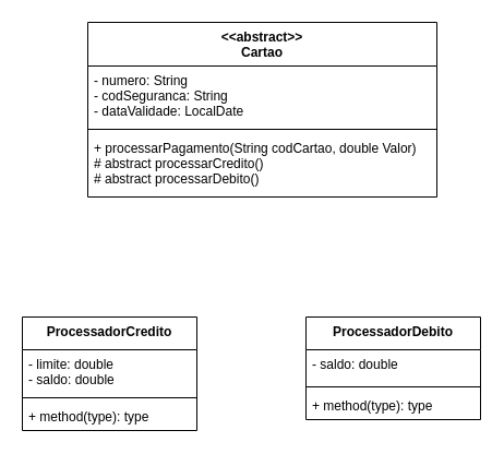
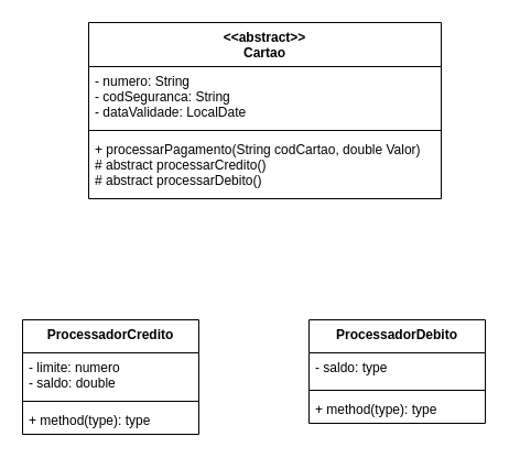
  <mxCell id="0" />
  <mxCell id="1" parent="0" />
  <mxCell id="2" value="&lt;&lt;abstract&gt;&gt;&#10;Cartao" style="swimlane;fontStyle=1;align=center;verticalAlign=top;childLayout=stackLayout;horizontal=1;startSize=40;horizontalStack=0;resizeParent=1;resizeParentMax=0;resizeLast=0;collapsible=1;marginBottom=0;" vertex="1" parent="1"><mxGeometry x="80" y="20" width="320" height="160" as="geometry" /></mxCell>
  <mxCell id="3" value="- numero: String&#10;- codSeguranca: String&#10;- dataValidade: LocalDate" style="text;strokeColor=none;fillColor=none;align=left;verticalAlign=top;spacingLeft=4;spacingRight=4;overflow=hidden;rotatable=0;points=[[0,0.5],[1,0.5]];portConstraint=eastwest;" vertex="1" parent="2"><mxGeometry y="40" width="320" height="54" as="geometry" /></mxCell>
  <mxCell id="4" value="" style="line;strokeWidth=1;fillColor=none;align=left;verticalAlign=middle;spacingTop=-1;spacingLeft=3;spacingRight=3;rotatable=0;labelPosition=right;points=[];portConstraint=eastwest;" vertex="1" parent="2"><mxGeometry y="94" width="320" height="8" as="geometry" /></mxCell>
  <mxCell id="5" value="+ processarPagamento(String codCartao, double Valor)&#10;# abstract processarCredito()&#10;# abstract processarDebito()" style="text;strokeColor=none;fillColor=none;align=left;verticalAlign=top;spacingLeft=4;spacingRight=4;overflow=hidden;rotatable=0;points=[[0,0.5],[1,0.5]];portConstraint=eastwest;" vertex="1" parent="2"><mxGeometry y="102" width="320" height="58" as="geometry" /></mxCell>
  <mxCell id="6" value="ProcessadorCredito" style="swimlane;fontStyle=1;align=center;verticalAlign=top;childLayout=stackLayout;horizontal=1;startSize=30;horizontalStack=0;resizeParent=1;resizeParentMax=0;resizeLast=0;collapsible=1;marginBottom=0;" vertex="1" parent="1"><mxGeometry x="20" y="290" width="160" height="104" as="geometry" /></mxCell>
- <mxCell id="7" value="- limite: double&#10;- saldo: double" style="text;strokeColor=none;fillColor=none;align=left;verticalAlign=top;spacingLeft=4;spacingRight=4;overflow=hidden;rotatable=0;points=[[0,0.5],[1,0.5]];portConstraint=eastwest;" vertex="1" parent="6"><mxGeometry y="30" width="160" height="40" as="geometry" /></mxCell>
+ <mxCell id="7" value="- limite: numero&#10;- saldo: double" style="text;strokeColor=none;fillColor=none;align=left;verticalAlign=top;spacingLeft=4;spacingRight=4;overflow=hidden;rotatable=0;points=[[0,0.5],[1,0.5]];portConstraint=eastwest;" vertex="1" parent="6"><mxGeometry y="30" width="160" height="40" as="geometry" /></mxCell>
  <mxCell id="8" value="" style="line;strokeWidth=1;fillColor=none;align=left;verticalAlign=middle;spacingTop=-1;spacingLeft=3;spacingRight=3;rotatable=0;labelPosition=right;points=[];portConstraint=eastwest;" vertex="1" parent="6"><mxGeometry y="70" width="160" height="8" as="geometry" /></mxCell>
  <mxCell id="9" value="+ method(type): type" style="text;strokeColor=none;fillColor=none;align=left;verticalAlign=top;spacingLeft=4;spacingRight=4;overflow=hidden;rotatable=0;points=[[0,0.5],[1,0.5]];portConstraint=eastwest;" vertex="1" parent="6"><mxGeometry y="78" width="160" height="26" as="geometry" /></mxCell>
  <mxCell id="10" value="ProcessadorDebito" style="swimlane;fontStyle=1;align=center;verticalAlign=top;childLayout=stackLayout;horizontal=1;startSize=30;horizontalStack=0;resizeParent=1;resizeParentMax=0;resizeLast=0;collapsible=1;marginBottom=0;" vertex="1" parent="1"><mxGeometry x="280" y="290" width="160" height="94" as="geometry" /></mxCell>
- <mxCell id="11" value="- saldo: double" style="text;strokeColor=none;fillColor=none;align=left;verticalAlign=top;spacingLeft=4;spacingRight=4;overflow=hidden;rotatable=0;points=[[0,0.5],[1,0.5]];portConstraint=eastwest;" vertex="1" parent="10"><mxGeometry y="30" width="160" height="30" as="geometry" /></mxCell>
+ <mxCell id="11" value="- saldo: type" style="text;strokeColor=none;fillColor=none;align=left;verticalAlign=top;spacingLeft=4;spacingRight=4;overflow=hidden;rotatable=0;points=[[0,0.5],[1,0.5]];portConstraint=eastwest;" vertex="1" parent="10"><mxGeometry y="30" width="160" height="30" as="geometry" /></mxCell>
  <mxCell id="12" value="" style="line;strokeWidth=1;fillColor=none;align=left;verticalAlign=middle;spacingTop=-1;spacingLeft=3;spacingRight=3;rotatable=0;labelPosition=right;points=[];portConstraint=eastwest;" vertex="1" parent="10"><mxGeometry y="60" width="160" height="8" as="geometry" /></mxCell>
  <mxCell id="13" value="+ method(type): type" style="text;strokeColor=none;fillColor=none;align=left;verticalAlign=top;spacingLeft=4;spacingRight=4;overflow=hidden;rotatable=0;points=[[0,0.5],[1,0.5]];portConstraint=eastwest;" vertex="1" parent="10"><mxGeometry y="68" width="160" height="26" as="geometry" /></mxCell>
